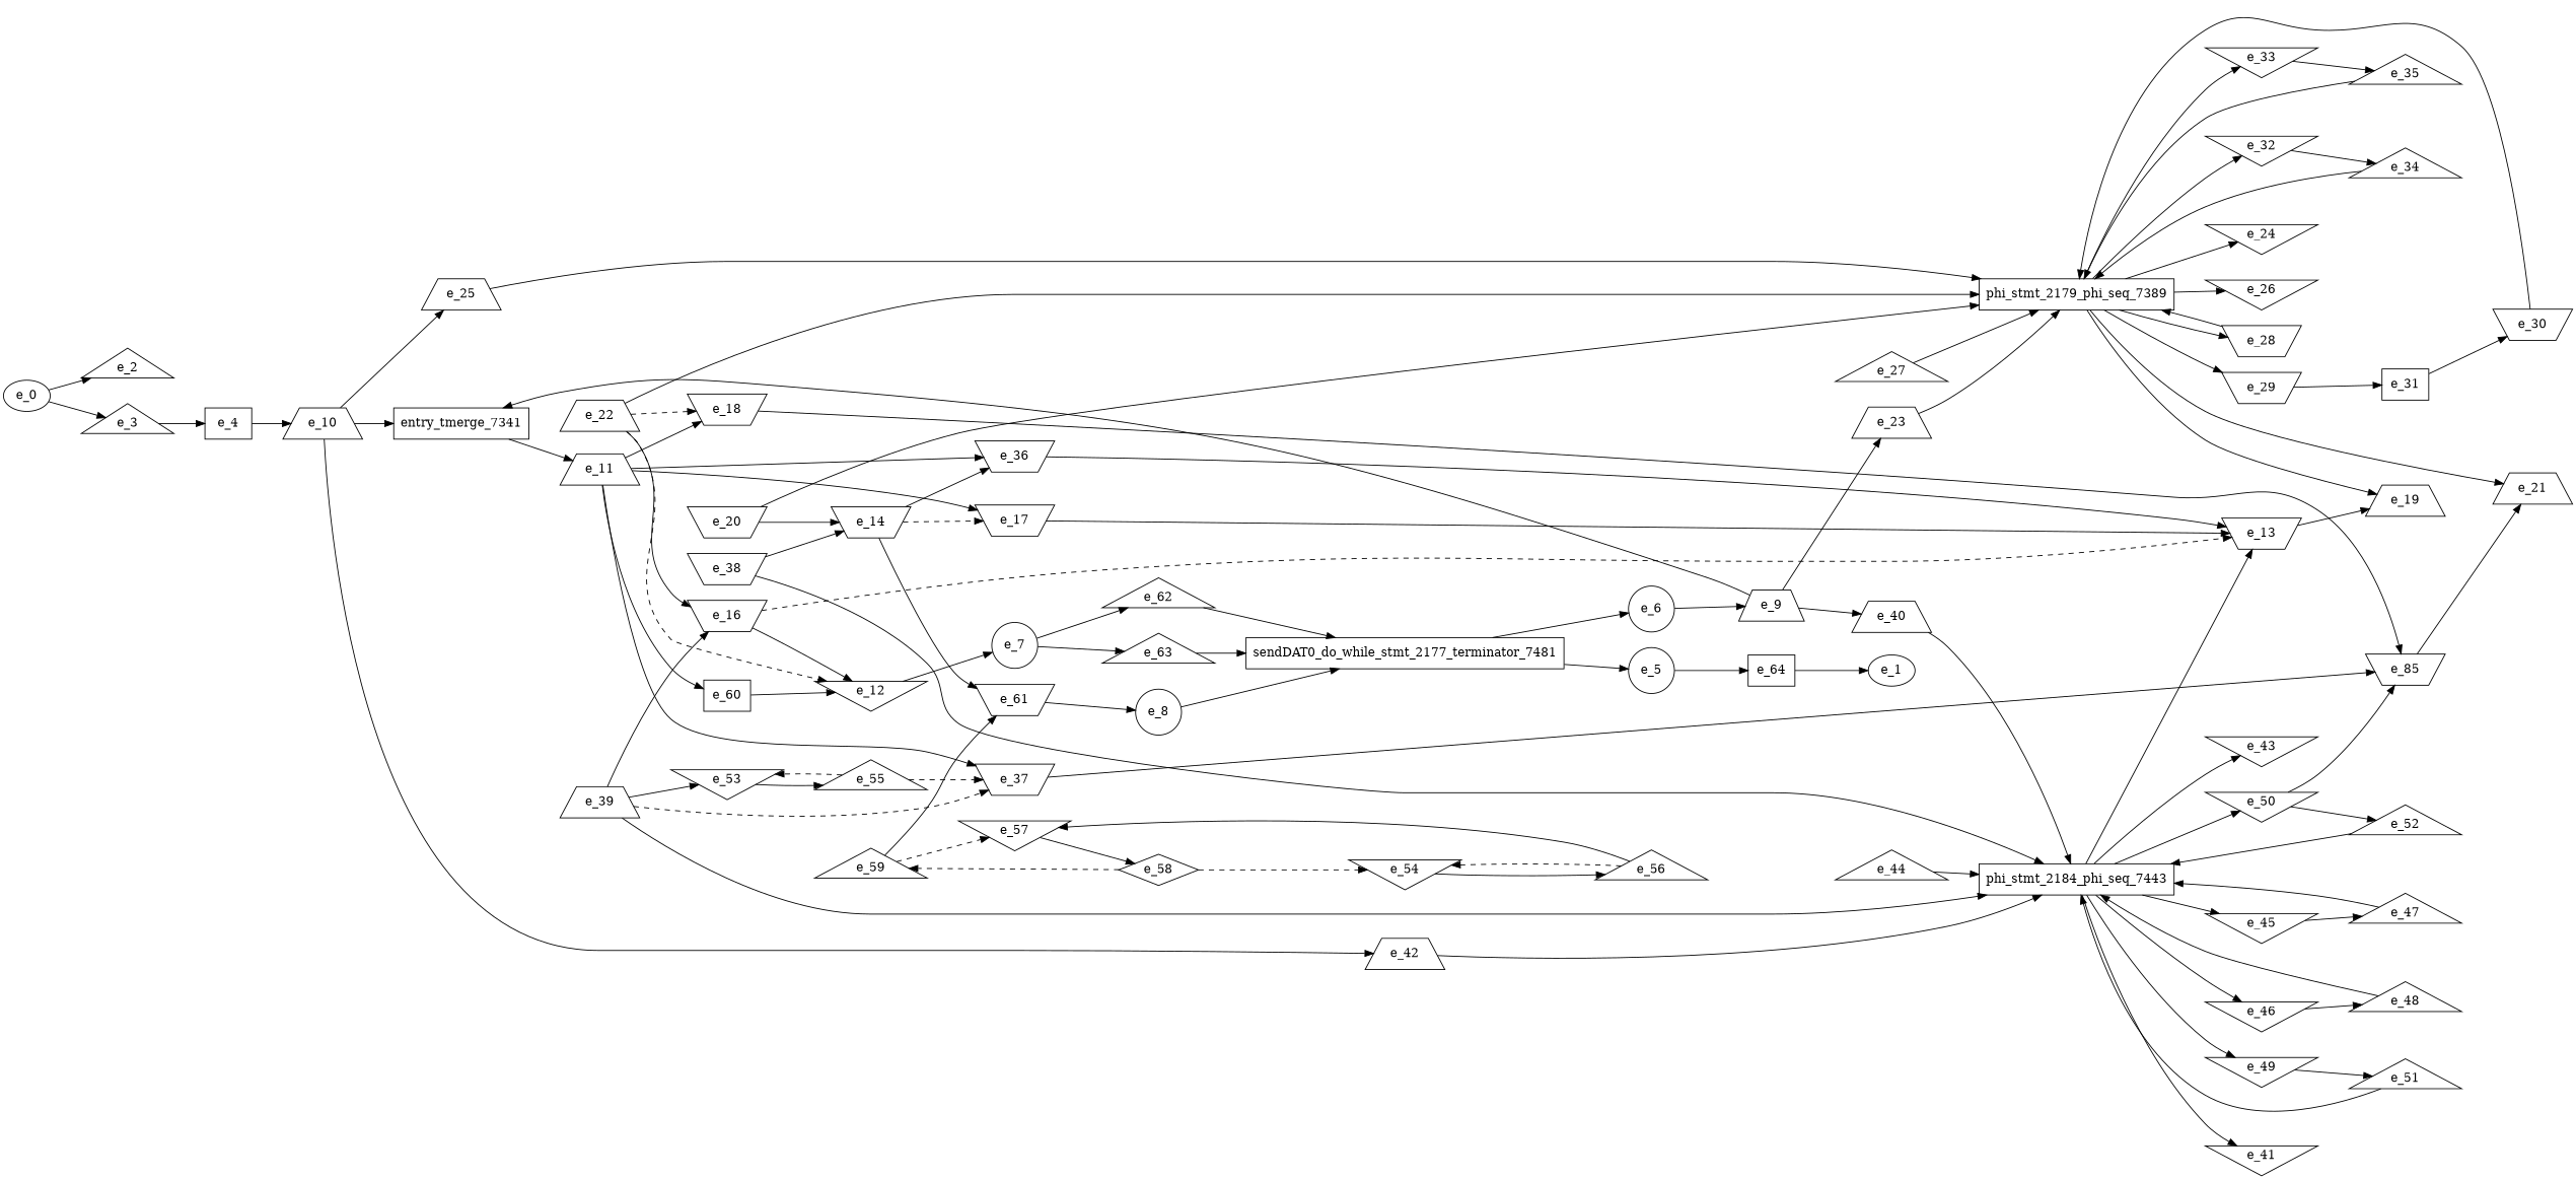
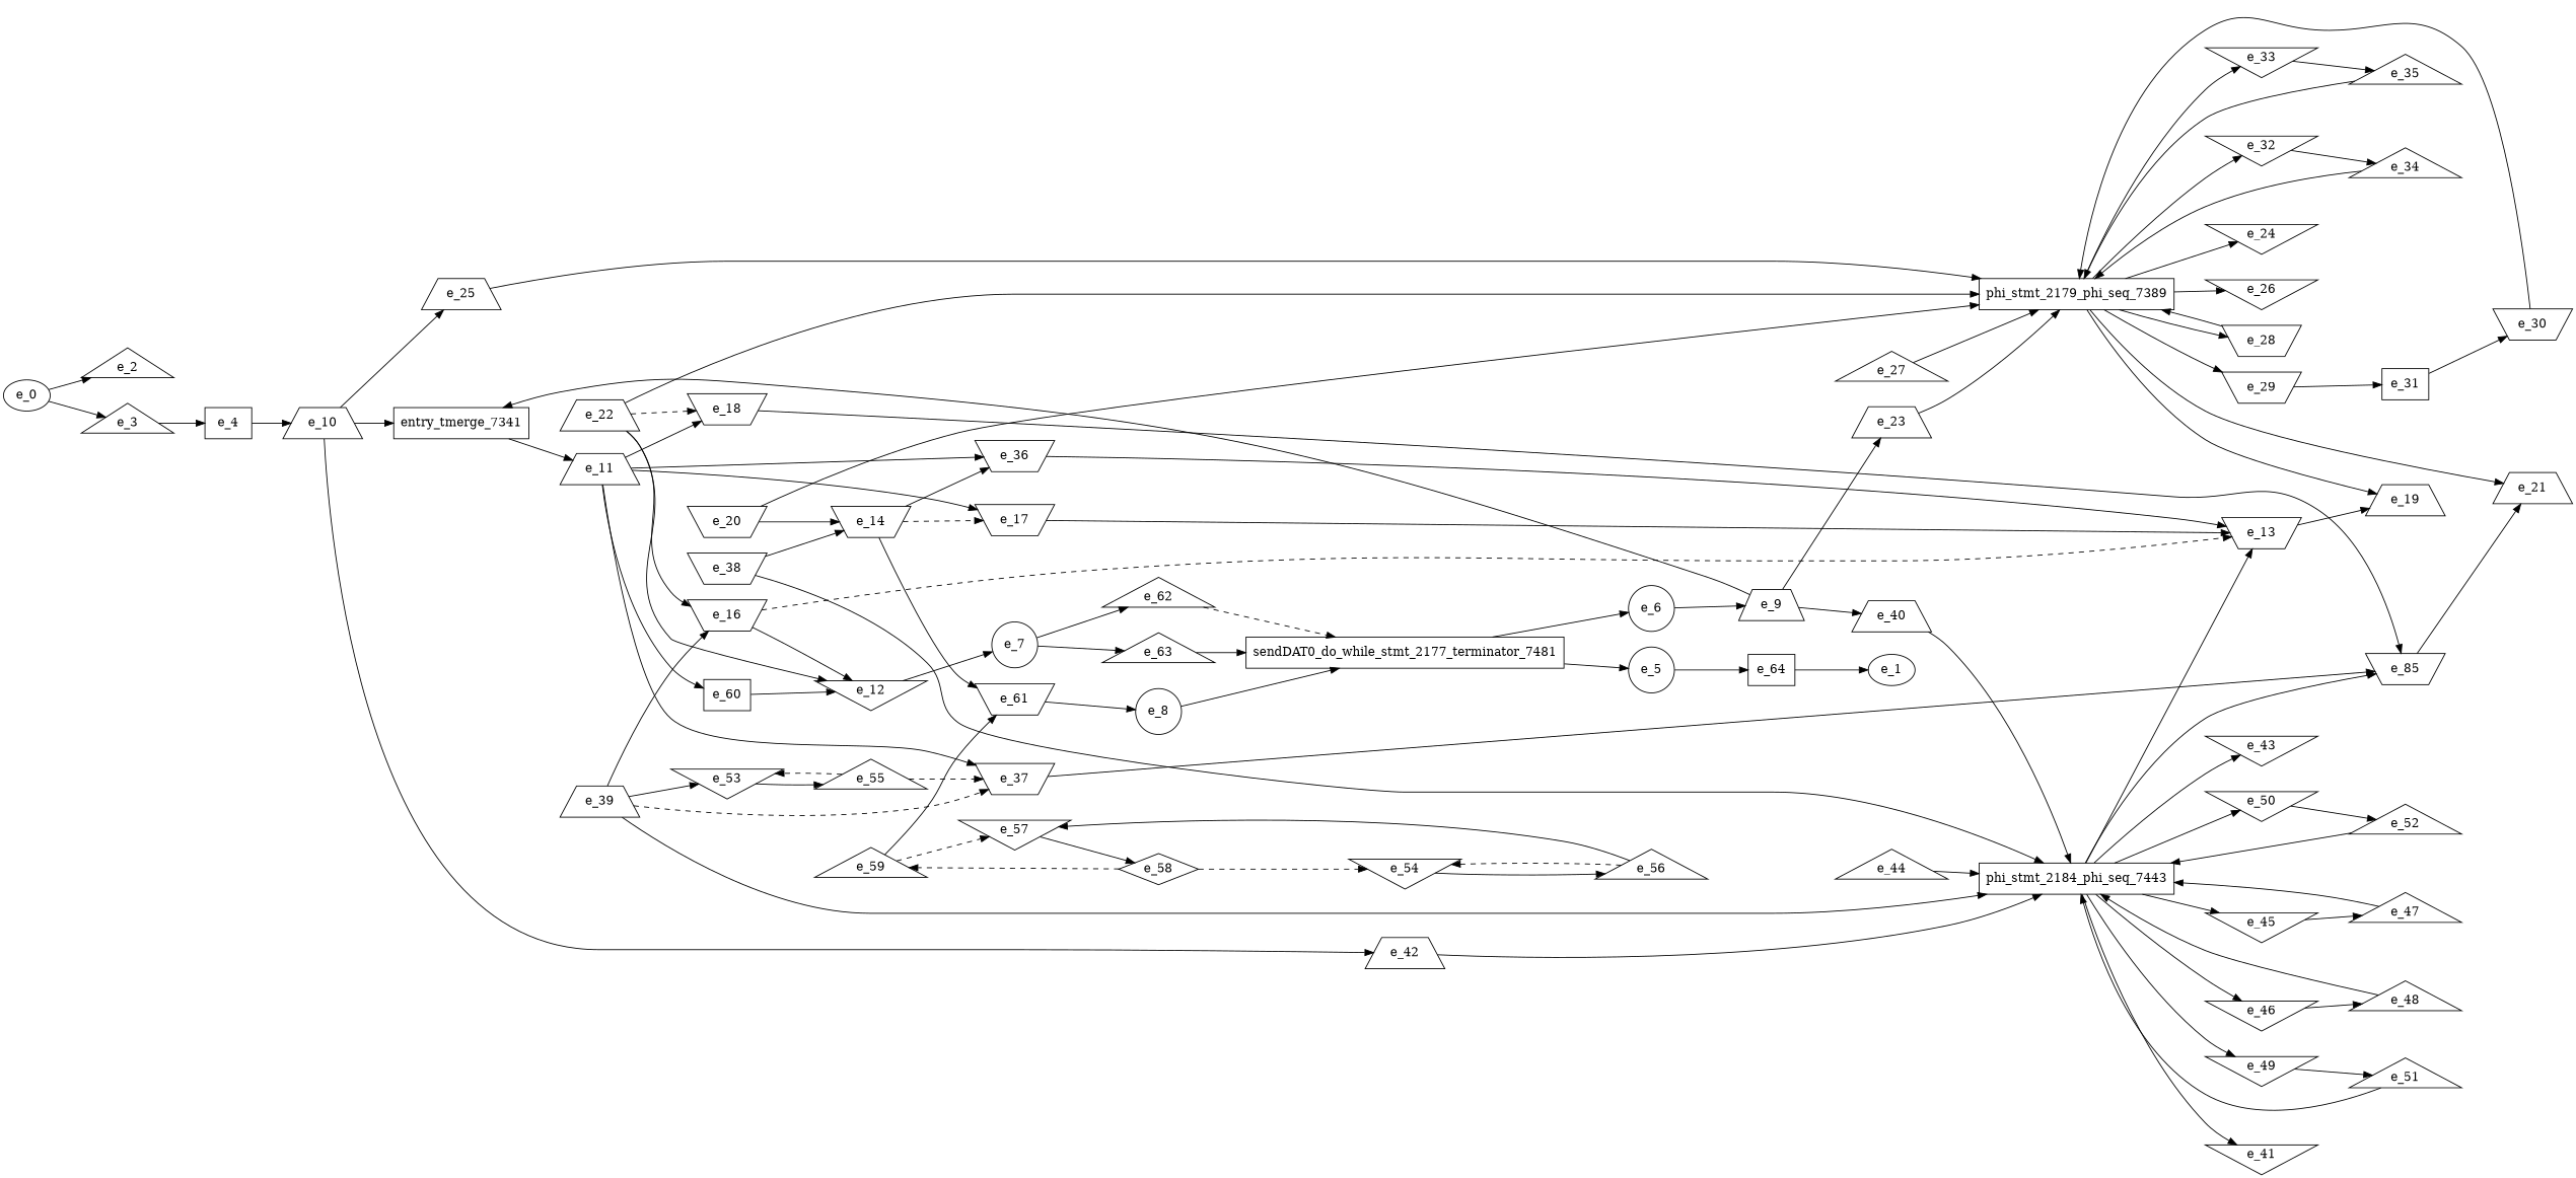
  digraph {
    rankdir=LR
    node [shape=triangle]
    e_0 [shape=""]
    e_2
    e_3
    e_4 [shape=dot]
    e_10 [shape=trapezium]
    entry_tmerge_7341 [shape=rectangle]
    e_25 [shape=trapezium]
    e_42 [shape=trapezium]
    e_5 [shape=circle]
    e_64 [shape=dot]
    e_1 [shape=""]
    e_6 [shape=circle]
    e_9 [shape=trapezium]
    e_23 [shape=trapezium]
    e_40 [shape=trapezium]
    e_7 [shape=circle]
    e_62
    e_63
    sendDAT0_do_while_stmt_2177_terminator_7481 [shape=rectangle]
    e_8 [shape=circle]
    phi_stmt_2179_phi_seq_7389 [shape=rectangle]
    phi_stmt_2184_phi_seq_7443 [shape=rectangle]
    e_11 [shape=trapezium]
    e_17 [shape=invtrapezium]
    e_18 [shape=invtrapezium]
    e_36 [shape=invtrapezium]
    e_37 [shape=invtrapezium]
    e_60 [shape=dot]
    e_13 [shape=invtrapezium]
    n30 [label=e_85 shape=invtrapezium]
    e_12 [shape=invtriangle]
    e_19 [shape=trapezium]
    e_14 [shape=invtrapezium]
    e_61 [shape=invtrapezium]
    e_21 [shape=trapezium]
    e_16 [shape=invtrapezium]
    e_20 [shape=invtrapezium]
    e_24 [shape=invtriangle]
    e_26 [shape=invtriangle]
    e_28 [shape=invtrapezium]
    e_29 [shape=invtrapezium]
    e_32 [shape=invtriangle]
    e_33 [shape=invtriangle]
    e_22 [shape=trapezium]
    e_27
    e_31 [shape=dot]
    e_30 [shape=invtrapezium]
    e_34
    e_35
    e_38 [shape=invtrapezium]
    e_41 [shape=invtriangle]
    e_43 [shape=invtriangle]
    e_45 [shape=invtriangle]
    e_46 [shape=invtriangle]
    e_49 [shape=invtriangle]
    e_50 [shape=invtriangle]
    e_39 [shape=trapezium]
    e_53 [shape=invtriangle]
    e_55
    e_44
    e_47
    e_48
    e_51
    e_52
    e_54 [shape=invtriangle]
    e_56
    e_57 [shape=invtriangle]
    e_58 [shape=diamond]
    e_59
    e_0 -> e_2
    e_0 -> e_3
    e_3 -> e_4
    e_4 -> e_10
    e_10 -> entry_tmerge_7341
    e_10 -> e_25
    e_10 -> e_42
    entry_tmerge_7341 -> e_11
    e_25 -> phi_stmt_2179_phi_seq_7389
    e_42 -> phi_stmt_2184_phi_seq_7443
    e_5 -> e_64
    e_64 -> e_1
    e_6 -> e_9
    e_9 -> entry_tmerge_7341
    e_9 -> e_23
    e_9 -> e_40
    e_23 -> phi_stmt_2179_phi_seq_7389
    e_40 -> phi_stmt_2184_phi_seq_7443
    e_7 -> e_62
    e_7 -> e_63
-   e_62 -> sendDAT0_do_while_stmt_2177_terminator_7481
+   e_62 -> sendDAT0_do_while_stmt_2177_terminator_7481 [style=dashed]
    e_63 -> sendDAT0_do_while_stmt_2177_terminator_7481
    sendDAT0_do_while_stmt_2177_terminator_7481 -> e_5
    sendDAT0_do_while_stmt_2177_terminator_7481 -> e_6
    e_8 -> sendDAT0_do_while_stmt_2177_terminator_7481
    phi_stmt_2179_phi_seq_7389 -> e_19
    phi_stmt_2179_phi_seq_7389 -> e_21
    phi_stmt_2179_phi_seq_7389 -> e_24
    phi_stmt_2179_phi_seq_7389 -> e_26
    phi_stmt_2179_phi_seq_7389 -> e_28
    phi_stmt_2179_phi_seq_7389 -> e_29
    phi_stmt_2179_phi_seq_7389 -> e_32
    phi_stmt_2179_phi_seq_7389 -> e_33
    phi_stmt_2184_phi_seq_7443 -> e_13
-   e_50 -> n30
+   phi_stmt_2184_phi_seq_7443 -> n30
    phi_stmt_2184_phi_seq_7443 -> e_41
    phi_stmt_2184_phi_seq_7443 -> e_43
    phi_stmt_2184_phi_seq_7443 -> e_45
    phi_stmt_2184_phi_seq_7443 -> e_46
    phi_stmt_2184_phi_seq_7443 -> e_49
    phi_stmt_2184_phi_seq_7443 -> e_50
    e_11 -> e_17
    e_11 -> e_18
    e_11 -> e_36
    e_11 -> e_37
    e_11 -> e_60
    e_17 -> e_13
    e_18 -> n30
    e_36 -> e_13
    e_37 -> n30
    e_60 -> e_12
    e_13 -> e_19
    n30 -> e_21
    e_12 -> e_7
    e_14 -> e_17 [style=dashed]
    e_14 -> e_36 [style=solid]
    e_14 -> e_61
    e_61 -> e_8
    e_16 -> e_13 [style=dashed]
    e_16 -> e_12
    e_20 -> phi_stmt_2179_phi_seq_7389
    e_20 -> e_14
    e_28 -> phi_stmt_2179_phi_seq_7389
    e_29 -> e_31
    e_32 -> e_34
    e_33 -> e_35
    e_22 -> phi_stmt_2179_phi_seq_7389
    e_22 -> e_18 [style=dashed]
-   e_22 -> e_12 [style=dashed]
+   e_22 -> e_12
    e_22 -> e_16
    e_27 -> phi_stmt_2179_phi_seq_7389
    e_31 -> e_30
    e_30 -> phi_stmt_2179_phi_seq_7389
    e_34 -> phi_stmt_2179_phi_seq_7389
    e_35 -> phi_stmt_2179_phi_seq_7389
    e_38 -> phi_stmt_2184_phi_seq_7443
    e_38 -> e_14
    e_45 -> e_47
    e_46 -> e_48
    e_49 -> e_51
    e_50 -> e_52
    e_39 -> phi_stmt_2184_phi_seq_7443
    e_39 -> e_37 [style=dashed]
    e_39 -> e_16
    e_39 -> e_53
    e_53 -> e_55
    e_55 -> e_37 [style=dashed]
    e_55 -> e_53 [style=dashed]
    e_44 -> phi_stmt_2184_phi_seq_7443
    e_47 -> phi_stmt_2184_phi_seq_7443
    e_48 -> phi_stmt_2184_phi_seq_7443
    e_51 -> phi_stmt_2184_phi_seq_7443
    e_52 -> phi_stmt_2184_phi_seq_7443
    e_54 -> e_56
    e_56 -> e_54 [style=dashed]
    e_56 -> e_57
    e_57 -> e_58
    e_58 -> e_54 [style=dashed]
    e_58 -> e_59 [style=dashed]
    e_59 -> e_61
    e_59 -> e_57 [style=dashed]
  }
